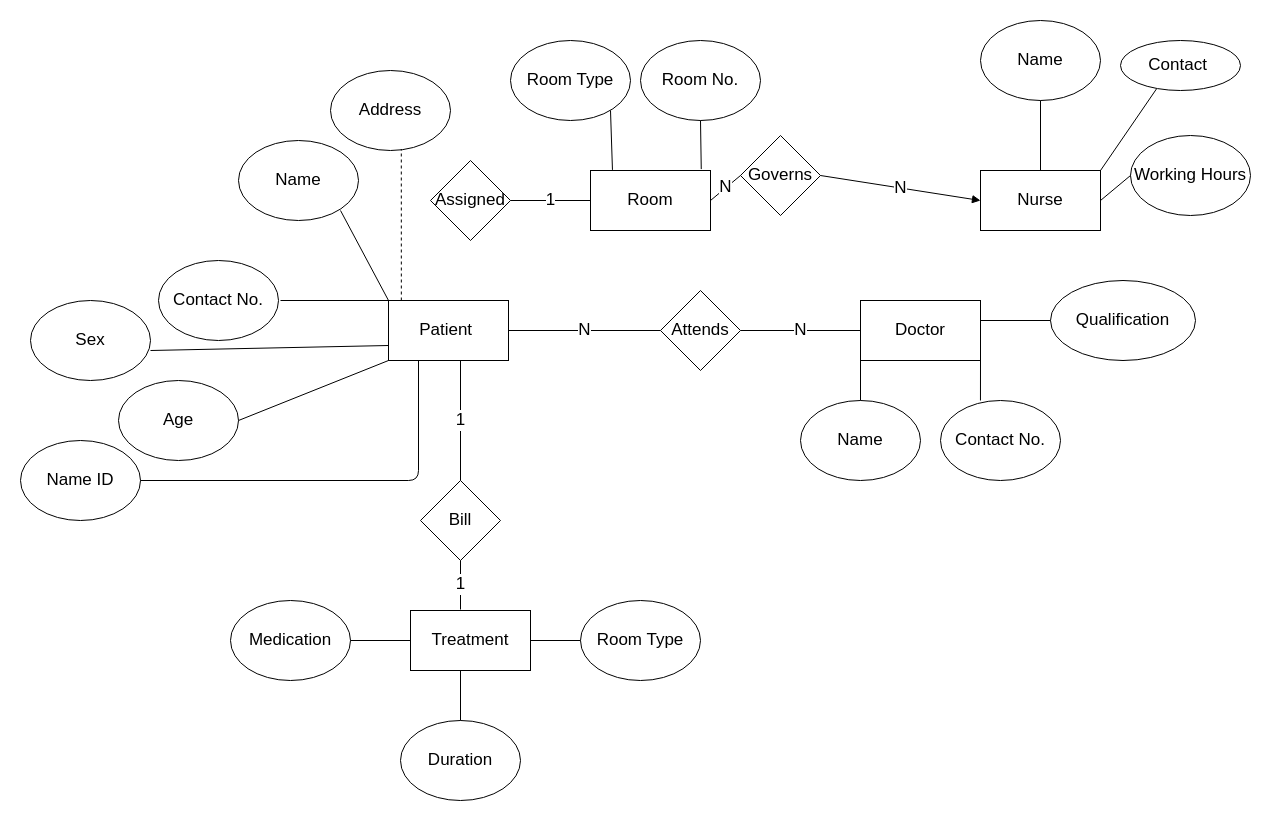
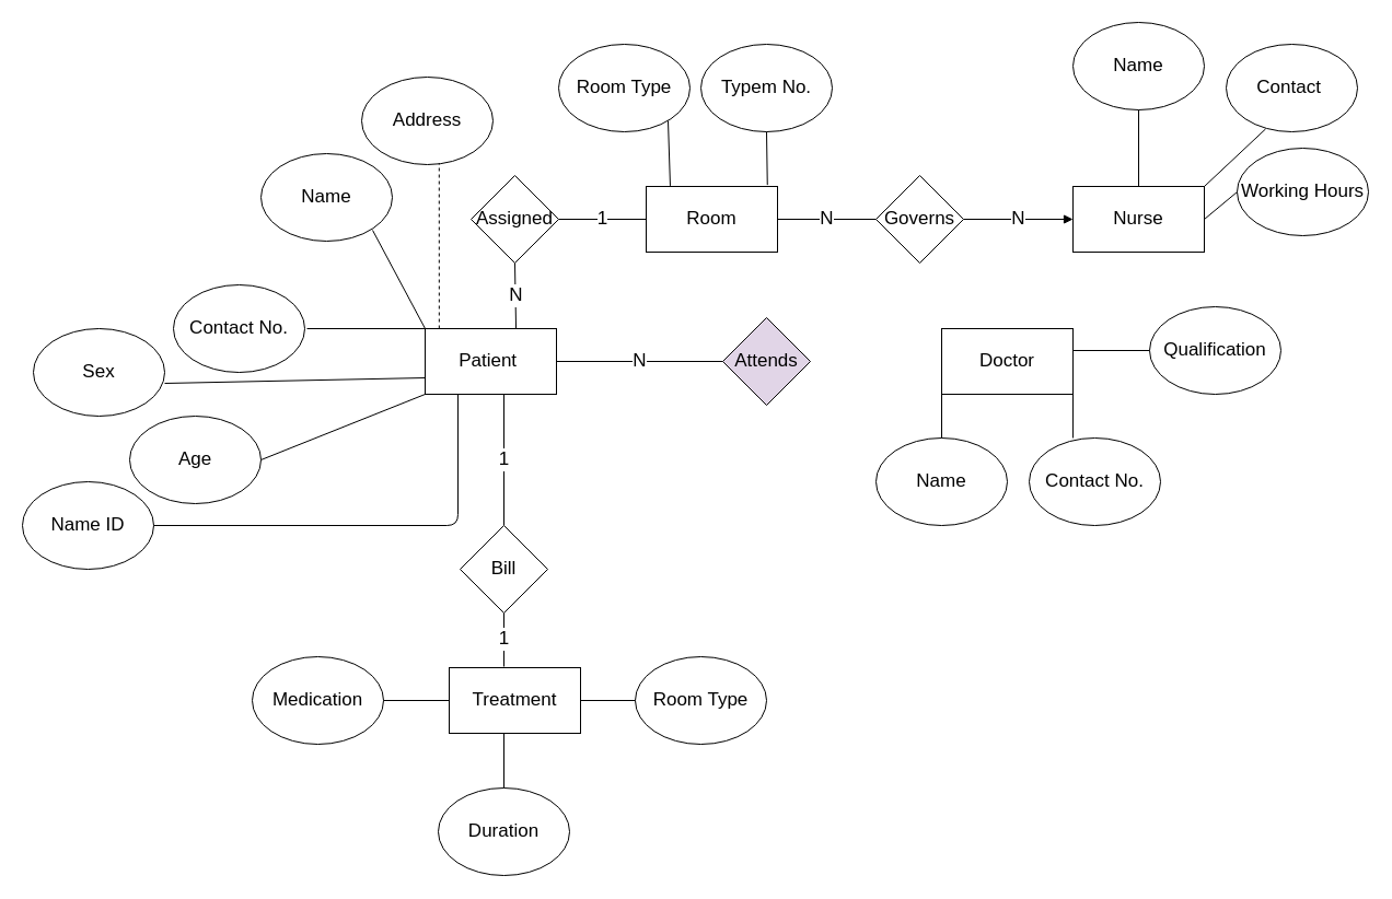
  <mxCell id="0" />
  <mxCell id="1" parent="0" />
  <mxCell id="2" value="Patient&amp;nbsp;" style="rounded=0;whiteSpace=wrap;html=1;fontSize=17;" parent="1" vertex="1"><mxGeometry x="388" y="300" width="120" height="60" as="geometry" /></mxCell>
  <mxCell id="3" value="Bill" style="rhombus;whiteSpace=wrap;html=1;fontSize=17;" parent="1" vertex="1"><mxGeometry x="420" y="480" width="80" height="80" as="geometry" /></mxCell>
  <mxCell id="4" value="Treatment" style="whiteSpace=wrap;html=1;fontSize=17;" parent="1" vertex="1"><mxGeometry x="410" y="610" width="120" height="60" as="geometry" /></mxCell>
  <mxCell id="5" value="Medication" style="ellipse;whiteSpace=wrap;html=1;fontSize=17;" parent="1" vertex="1"><mxGeometry x="230" y="600" width="120" height="80" as="geometry" /></mxCell>
  <mxCell id="6" value="Name" style="ellipse;whiteSpace=wrap;html=1;rounded=0;fontSize=17;" parent="1" vertex="1"><mxGeometry x="238" y="140" width="120" height="80" as="geometry" /></mxCell>
  <mxCell id="7" value="Address" style="ellipse;whiteSpace=wrap;html=1;rounded=0;fontSize=17;" parent="1" vertex="1"><mxGeometry x="330" y="70" width="120" height="80" as="geometry" /></mxCell>
  <mxCell id="8" value="Contact No." style="ellipse;whiteSpace=wrap;html=1;rounded=0;fontSize=17;" parent="1" vertex="1"><mxGeometry x="158" y="260" width="120" height="80" as="geometry" /></mxCell>
  <mxCell id="9" value="Sex" style="ellipse;whiteSpace=wrap;html=1;rounded=0;fontSize=17;" parent="1" vertex="1"><mxGeometry x="30" y="300" width="120" height="80" as="geometry" /></mxCell>
  <mxCell id="10" value="Age" style="ellipse;whiteSpace=wrap;html=1;fontSize=17;" parent="1" vertex="1"><mxGeometry x="118" y="380" width="120" height="80" as="geometry" /></mxCell>
  <mxCell id="11" value="Name ID" style="ellipse;whiteSpace=wrap;html=1;rounded=0;fontSize=17;" parent="1" vertex="1"><mxGeometry x="20" y="440" width="120" height="80" as="geometry" /></mxCell>
  <mxCell id="12" value="Assigned" style="rhombus;whiteSpace=wrap;html=1;rounded=0;fontSize=17;" parent="1" vertex="1"><mxGeometry x="430" width="80" height="80" as="geometry" y="160" /></mxCell>
  <mxCell id="13" value="Room" style="whiteSpace=wrap;html=1;rounded=0;fontSize=17;" parent="1" vertex="1"><mxGeometry x="590" y="170" width="120" height="60" as="geometry" /></mxCell>
  <mxCell id="14" value="Doctor" style="rounded=0;whiteSpace=wrap;html=1;fontSize=17;" parent="1" vertex="1"><mxGeometry x="860" y="300" width="120" height="60" as="geometry" /></mxCell>
  <mxCell id="15" value="Name" style="ellipse;whiteSpace=wrap;html=1;rounded=0;fontSize=17;" parent="1" vertex="1"><mxGeometry x="800" y="400" width="120" height="80" as="geometry" /></mxCell>
- <mxCell id="16" value="Qualification" style="ellipse;whiteSpace=wrap;html=1;rounded=0;fontSize=17;" parent="1" vertex="1"><mxGeometry x="1050" y="280" width="145" height="80" as="geometry" /></mxCell>
+ <mxCell id="16" value="Qualification" style="ellipse;whiteSpace=wrap;html=1;rounded=0;fontSize=17;" parent="1" vertex="1"><mxGeometry x="1050" y="280" width="120" height="80" as="geometry" /></mxCell>
  <mxCell id="17" value="Contact No." style="ellipse;whiteSpace=wrap;html=1;fontSize=17;" parent="1" vertex="1"><mxGeometry x="940" y="400" width="120" height="80" as="geometry" /></mxCell>
- <mxCell id="18" value="Governs" style="rhombus;whiteSpace=wrap;html=1;fontSize=17;" parent="1" vertex="1"><mxGeometry x="740" y="135" width="80" height="80" as="geometry" /></mxCell>
+ <mxCell id="18" value="Governs" style="rhombus;whiteSpace=wrap;html=1;fontSize=17;" parent="1" vertex="1"><mxGeometry x="800" width="80" height="80" as="geometry" y="160" /></mxCell>
  <mxCell id="19" value="Nurse" style="whiteSpace=wrap;html=1;fontSize=17;" parent="1" vertex="1"><mxGeometry x="980" y="170" width="120" height="60" as="geometry" /></mxCell>
  <mxCell id="20" value="1" style="endArrow=none;html=1;strokeWidth=1;fontSize=17;" edge="1" parent="1"><mxGeometry width="50" height="50" relative="1" as="geometry"><mxPoint x="460" y="609" as="sourcePoint" /><mxPoint x="460" y="560" as="targetPoint" /></mxGeometry></mxCell>
  <mxCell id="21" value="1" style="endArrow=none;html=1;strokeWidth=1;fontSize=17;exitX=0.5;exitY=0;exitDx=0;exitDy=0;" edge="1" parent="1" source="3"><mxGeometry width="50" height="50" relative="1" as="geometry"><mxPoint x="630" y="570" as="sourcePoint" /><mxPoint x="460" y="360" as="targetPoint" /><Array as="points" /></mxGeometry></mxCell>
  <mxCell id="22" value="Duration" style="ellipse;whiteSpace=wrap;html=1;fontSize=17;" vertex="1" parent="1"><mxGeometry x="400" y="720" width="120" height="80" as="geometry" /></mxCell>
  <mxCell id="23" value="Room Type" style="ellipse;whiteSpace=wrap;html=1;fontSize=17;" vertex="1" parent="1"><mxGeometry x="580" y="600" width="120" height="80" as="geometry" /></mxCell>
+ <mxCell id="24" value="&lt;font style=&quot;font-size: 17px&quot;&gt;N&lt;/font&gt;" style="endArrow=none;html=1;strokeWidth=1;fontSize=17;entryX=0.5;entryY=1;entryDx=0;entryDy=0;exitX=0.692;exitY=-0.008;exitDx=0;exitDy=0;exitPerimeter=0;" edge="1" parent="1" source="2" target="12"><mxGeometry width="50" height="50" relative="1" as="geometry"><mxPoint x="430" y="290" as="sourcePoint" /><mxPoint x="480" y="240" as="targetPoint" /></mxGeometry></mxCell>
  <mxCell id="25" value="Room Type" style="ellipse;whiteSpace=wrap;html=1;rounded=0;fontSize=17;" vertex="1" parent="1"><mxGeometry x="510" y="40" width="120" height="80" as="geometry" /></mxCell>
- <mxCell id="26" value="&lt;font style=&quot;font-size: 17px;&quot;&gt;&lt;font style=&quot;font-size: 17px;&quot;&gt;Roo&lt;/font&gt;m No.&lt;/font&gt;" style="ellipse;whiteSpace=wrap;html=1;strokeWidth=1;fontSize=17;" vertex="1" parent="1"><mxGeometry x="640" y="40" width="120" height="80" as="geometry" /></mxCell>
+ <mxCell id="26" value="&lt;font style=&quot;font-size: 17px;&quot;&gt;&lt;font style=&quot;font-size: 17px;&quot;&gt;Type&lt;/font&gt;m No.&lt;/font&gt;" style="ellipse;whiteSpace=wrap;html=1;strokeWidth=1;fontSize=17;" vertex="1" parent="1"><mxGeometry x="640" y="40" width="120" height="80" as="geometry" /></mxCell>
  <mxCell id="27" value="" style="endArrow=none;html=1;strokeWidth=1;fontSize=17;exitX=0.923;exitY=-0.023;exitDx=0;exitDy=0;exitPerimeter=0;" edge="1" parent="1" source="13"><mxGeometry width="50" height="50" relative="1" as="geometry"><mxPoint x="650" y="170" as="sourcePoint" /><mxPoint x="700" y="120" as="targetPoint" /></mxGeometry></mxCell>
  <mxCell id="28" value="Name" style="ellipse;whiteSpace=wrap;html=1;fontSize=17;" vertex="1" parent="1"><mxGeometry x="980" y="20" width="120" height="80" as="geometry" /></mxCell>
  <mxCell id="29" value="Working Hours" style="ellipse;whiteSpace=wrap;html=1;fontSize=17;" vertex="1" parent="1"><mxGeometry x="1130" y="135" width="120" height="80" as="geometry" /></mxCell>
- <mxCell id="30" value="Contact&amp;nbsp;" style="ellipse;whiteSpace=wrap;html=1;fontSize=17;" vertex="1" parent="1"><mxGeometry x="1120" y="40" width="120" height="50" as="geometry" /></mxCell>
+ <mxCell id="30" value="Contact&amp;nbsp;" style="ellipse;whiteSpace=wrap;html=1;fontSize=17;" vertex="1" parent="1"><mxGeometry x="1120" y="40" width="120" height="80" as="geometry" /></mxCell>
  <mxCell id="31" value="1" style="endArrow=none;html=1;strokeWidth=1;fontSize=17;entryX=0;entryY=0.5;entryDx=0;entryDy=0;" edge="1" parent="1" target="13"><mxGeometry width="50" height="50" relative="1" as="geometry"><mxPoint x="510" y="200" as="sourcePoint" /><mxPoint x="560" y="150" as="targetPoint" /></mxGeometry></mxCell>
  <mxCell id="32" value="N" style="endArrow=none;html=1;strokeWidth=1;fontSize=17;entryX=0;entryY=0.5;entryDx=0;entryDy=0;" edge="1" parent="1" target="53"><mxGeometry width="50" height="50" relative="1" as="geometry"><mxPoint x="508" y="330" as="sourcePoint" /><mxPoint x="558" y="280" as="targetPoint" /></mxGeometry></mxCell>
  <mxCell id="33" value="" style="endArrow=none;html=1;strokeWidth=1;fontSize=17;" edge="1" parent="1"><mxGeometry width="50" height="50" relative="1" as="geometry"><mxPoint x="750" y="290" as="sourcePoint" /><mxPoint x="750" y="290" as="targetPoint" /></mxGeometry></mxCell>
  <mxCell id="34" value="N" style="endArrow=block;html=1;strokeWidth=1;fontSize=17;entryX=0;entryY=0.5;entryDx=0;entryDy=0;exitX=1;exitY=0.5;exitDx=0;exitDy=0;" edge="1" parent="1" source="18" target="19"><mxGeometry width="50" height="50" relative="1" as="geometry"><mxPoint x="870" y="210" as="sourcePoint" /><mxPoint x="920" as="targetPoint" y="160" /></mxGeometry></mxCell>
  <mxCell id="35" value="N" style="endArrow=none;html=1;strokeWidth=1;fontSize=17;entryX=0;entryY=0.5;entryDx=0;entryDy=0;" edge="1" parent="1" target="18"><mxGeometry width="50" height="50" relative="1" as="geometry"><mxPoint x="710" y="200" as="sourcePoint" /><mxPoint x="760" y="150" as="targetPoint" /></mxGeometry></mxCell>
  <mxCell id="36" value="" style="endArrow=none;html=1;strokeWidth=1;fontSize=17;entryX=0;entryY=0.5;entryDx=0;entryDy=0;" edge="1" parent="1" target="29"><mxGeometry width="50" height="50" relative="1" as="geometry"><mxPoint x="1100" y="200" as="sourcePoint" /><mxPoint x="1150" y="150" as="targetPoint" /></mxGeometry></mxCell>
  <mxCell id="37" value="" style="endArrow=none;html=1;strokeWidth=1;fontSize=17;entryX=0.3;entryY=0.968;entryDx=0;entryDy=0;entryPerimeter=0;" edge="1" parent="1" target="30"><mxGeometry width="50" height="50" relative="1" as="geometry"><mxPoint x="1100" y="170" as="sourcePoint" /><mxPoint x="1150" y="120" as="targetPoint" /></mxGeometry></mxCell>
  <mxCell id="38" value="" style="endArrow=none;html=1;strokeWidth=1;fontSize=17;exitX=0.5;exitY=0;exitDx=0;exitDy=0;" edge="1" parent="1" source="19"><mxGeometry width="50" height="50" relative="1" as="geometry"><mxPoint x="990" y="150" as="sourcePoint" /><mxPoint x="1040" y="100" as="targetPoint" /></mxGeometry></mxCell>
  <mxCell id="39" value="" style="endArrow=none;html=1;strokeWidth=1;fontSize=17;" edge="1" parent="1"><mxGeometry width="50" height="50" relative="1" as="geometry"><mxPoint x="460" y="720" as="sourcePoint" /><mxPoint x="460" y="670" as="targetPoint" /></mxGeometry></mxCell>
  <mxCell id="40" value="" style="endArrow=none;html=1;strokeWidth=1;fontSize=17;entryX=0;entryY=0.5;entryDx=0;entryDy=0;" edge="1" parent="1" target="23"><mxGeometry width="50" height="50" relative="1" as="geometry"><mxPoint x="530" y="640" as="sourcePoint" /><mxPoint x="580" y="590" as="targetPoint" /></mxGeometry></mxCell>
  <mxCell id="41" value="" style="endArrow=none;html=1;strokeWidth=1;fontSize=17;exitX=0.333;exitY=0;exitDx=0;exitDy=0;exitPerimeter=0;" edge="1" parent="1" source="17"><mxGeometry width="50" height="50" relative="1" as="geometry"><mxPoint x="930" y="410" as="sourcePoint" /><mxPoint x="980" y="360" as="targetPoint" /></mxGeometry></mxCell>
  <mxCell id="42" value="" style="endArrow=none;html=1;strokeWidth=1;fontSize=17;exitX=0.5;exitY=0;exitDx=0;exitDy=0;" edge="1" parent="1" source="15"><mxGeometry width="50" height="50" relative="1" as="geometry"><mxPoint x="810" y="410" as="sourcePoint" /><mxPoint x="860" y="360" as="targetPoint" /></mxGeometry></mxCell>
- <mxCell id="43" value="N" style="endArrow=none;html=1;strokeWidth=1;fontSize=17;entryX=0;entryY=0.5;entryDx=0;entryDy=0;" edge="1" parent="1" source="53" target="14"><mxGeometry width="50" height="50" relative="1" as="geometry"><mxPoint x="660" y="330" as="sourcePoint" /><mxPoint x="710" y="280" as="targetPoint" /><Array as="points" /></mxGeometry></mxCell>
  <mxCell id="44" value="" style="endArrow=none;html=1;strokeWidth=1;fontSize=17;" edge="1" parent="1" target="16"><mxGeometry width="50" height="50" relative="1" as="geometry"><mxPoint x="980" y="320" as="sourcePoint" /><mxPoint x="1030" y="270" as="targetPoint" /></mxGeometry></mxCell>
  <mxCell id="45" value="" style="endArrow=none;html=1;strokeWidth=1;fontSize=17;exitX=0.183;exitY=-0.01;exitDx=0;exitDy=0;exitPerimeter=0;" edge="1" parent="1" source="13"><mxGeometry width="50" height="50" relative="1" as="geometry"><mxPoint x="560" as="sourcePoint" y="160" /><mxPoint x="610" y="110" as="targetPoint" /></mxGeometry></mxCell>
  <mxCell id="46" value="" style="endArrow=none;html=1;strokeWidth=1;fontSize=17;entryX=0;entryY=0.5;entryDx=0;entryDy=0;" edge="1" parent="1" target="4"><mxGeometry width="50" height="50" relative="1" as="geometry"><mxPoint x="350" y="640" as="sourcePoint" /><mxPoint x="400" y="590" as="targetPoint" /><Array as="points" /></mxGeometry></mxCell>
  <mxCell id="47" value="" style="endArrow=none;html=1;strokeWidth=1;fontSize=17;entryX=0.25;entryY=1;entryDx=0;entryDy=0;" edge="1" parent="1" target="2"><mxGeometry width="50" height="50" relative="1" as="geometry"><mxPoint y="480" as="sourcePoint" x="140" /><mxPoint x="410" y="480" as="targetPoint" /><Array as="points"><mxPoint x="418" y="480" /></Array></mxGeometry></mxCell>
  <mxCell id="48" value="" style="endArrow=none;html=1;strokeWidth=1;fontSize=17;entryX=0;entryY=1;entryDx=0;entryDy=0;" edge="1" parent="1" target="2"><mxGeometry width="50" height="50" relative="1" as="geometry"><mxPoint x="238" y="420" as="sourcePoint" /><mxPoint x="288" y="370" as="targetPoint" /></mxGeometry></mxCell>
  <mxCell id="49" value="" style="endArrow=none;html=1;strokeWidth=1;fontSize=17;entryX=0;entryY=0.75;entryDx=0;entryDy=0;" edge="1" parent="1" target="2"><mxGeometry width="50" height="50" relative="1" as="geometry"><mxPoint x="150" y="350" as="sourcePoint" /><mxPoint x="200" y="300" as="targetPoint" /></mxGeometry></mxCell>
  <mxCell id="50" value="" style="endArrow=none;html=1;strokeWidth=1;fontSize=17;exitX=0;exitY=0;exitDx=0;exitDy=0;" edge="1" parent="1" source="2"><mxGeometry width="50" height="50" relative="1" as="geometry"><mxPoint x="290" y="260" as="sourcePoint" /><mxPoint x="340" y="210" as="targetPoint" /></mxGeometry></mxCell>
  <mxCell id="51" value="" style="endArrow=none;html=1;strokeWidth=1;fontSize=17;entryX=0;entryY=0;entryDx=0;entryDy=0;" edge="1" parent="1" target="2"><mxGeometry width="50" height="50" relative="1" as="geometry"><mxPoint x="280" y="300" as="sourcePoint" /><mxPoint x="330" y="250" as="targetPoint" /></mxGeometry></mxCell>
  <mxCell id="52" value="" style="endArrow=none;html=1;strokeWidth=1;fontSize=17;entryX=0.59;entryY=0.982;entryDx=0;entryDy=0;entryPerimeter=0;exitX=0.107;exitY=0;exitDx=0;exitDy=0;exitPerimeter=0;dashed=1;" edge="1" parent="1" source="2" target="7"><mxGeometry width="50" height="50" relative="1" as="geometry"><mxPoint x="380" y="190" as="sourcePoint" /><mxPoint x="430" y="140" as="targetPoint" /></mxGeometry></mxCell>
- <mxCell id="53" value="Attends" style="rhombus;whiteSpace=wrap;html=1;fontSize=17;" parent="1" vertex="1"><mxGeometry x="660" y="290" width="80" height="80" as="geometry" /></mxCell>
+ <mxCell id="53" value="Attends" style="rhombus;whiteSpace=wrap;html=1;fontSize=17;fillColor=#e1d5e7;" parent="1" vertex="1"><mxGeometry x="660" y="290" width="80" height="80" as="geometry" /></mxCell>
  <mxCell id="54" value="" style="endArrow=none;html=1;strokeWidth=1;fontSize=17;entryX=0;entryY=0.5;entryDx=0;entryDy=0;" edge="1" parent="1" target="53"><mxGeometry width="50" height="50" relative="1" as="geometry"><mxPoint x="660" y="330" as="sourcePoint" /><mxPoint x="860" y="330" as="targetPoint" /><Array as="points" /></mxGeometry></mxCell>
  <mxCell id="55" style="edgeStyle=orthogonalEdgeStyle;rounded=0;orthogonalLoop=1;jettySize=auto;html=1;exitX=0.5;exitY=1;exitDx=0;exitDy=0;endArrow=classic;endFill=1;strokeWidth=1;fontSize=17;" edge="1" parent="1" source="3" target="3"><mxGeometry relative="1" as="geometry" /></mxCell>
